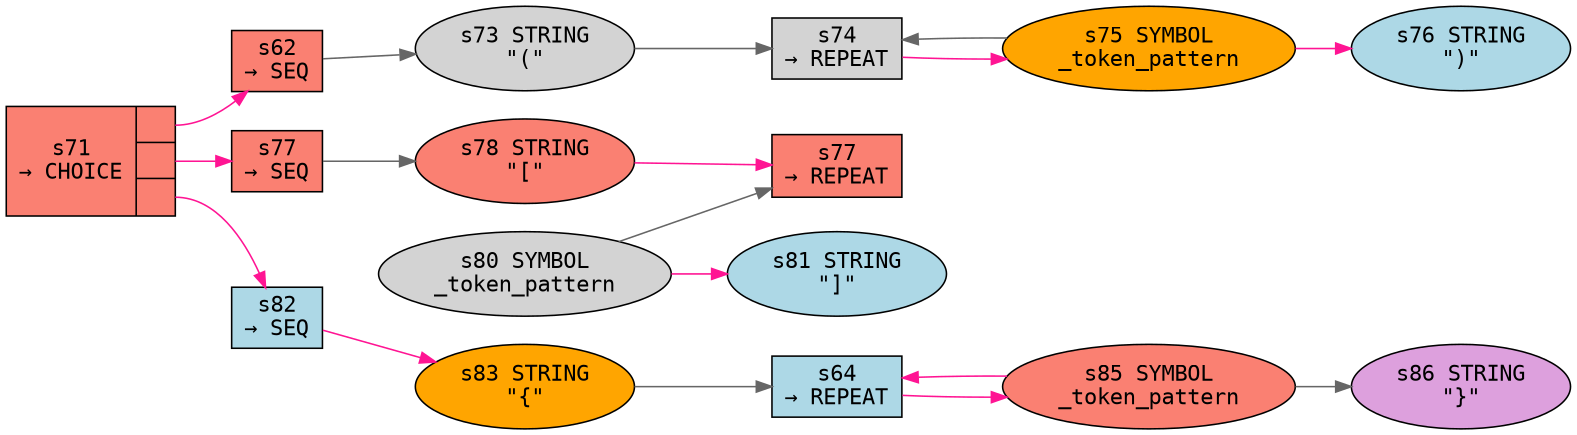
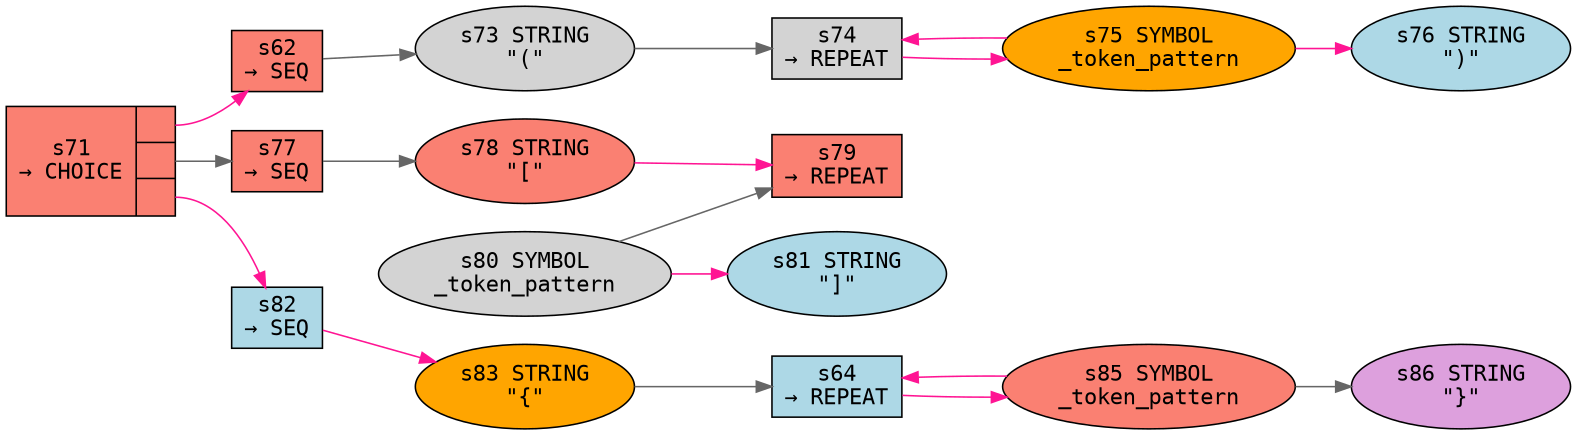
  digraph {
    fontname="DejaVu Sans Mono"
    rankdir=LR
    node [fillcolor=salmon fontname="DejaVu Sans Mono" style=filled]
    edge [color=deeppink fontname="DejaVu Sans Mono"]
    n1 [fixedsize=false label="{s71\n&rarr; CHOICE|{<p0>|<p1>|<p2>}}" peripheries=1 shape=record]
    n2 [fixedsize=false label="s62\n&rarr; SEQ" peripheries=1 shape=record]
    n3 [fixedsize=false label="s77\n&rarr; SEQ" peripheries=1 shape=record]
    n4 [fillcolor=lightblue fixedsize=false label="s82\n&rarr; SEQ" peripheries=1 shape=record]
    n5 [fillcolor=lightgrey label="s73 STRING\n\"(\""]
    n6 [label="s78 STRING\n\"[\""]
    n7 [fillcolor=orange label="s83 STRING\n\"{\""]
    n8 [fillcolor=lightgrey fixedsize=false label="s74\n&rarr; REPEAT" peripheries=1 shape=record]
    n9 [fillcolor=orange label="s75 SYMBOL\n_token_pattern"]
    n10 [fillcolor=lightblue label="s76 STRING\n\")\""]
-   n11 [fixedsize=false label="s77\n&rarr; REPEAT" peripheries=1 shape=record]
+   n11 [fixedsize=false label="s79\n&rarr; REPEAT" peripheries=1 shape=record]
    n12 [fillcolor=lightgrey label="s80 SYMBOL\n_token_pattern"]
    n13 [fillcolor=lightblue label="s81 STRING\n\"]\""]
    n14 [fillcolor=lightblue fixedsize=false label="s64\n&rarr; REPEAT" peripheries=1 shape=record]
    n15 [label="s85 SYMBOL\n_token_pattern"]
    n16 [fillcolor=plum label="s86 STRING\n\"}\""]
    n1 -> n2 [tailport=p0]
-   n1 -> n3 [tailport=p1]
+   n1 -> n3 [color=gray40 tailport=p1]
    n1 -> n4 [tailport=p2]
    n2 -> n5 [color=gray40]
    n3 -> n6 [color=gray40]
    n4 -> n7
    n5 -> n8 [color=gray40]
    n6 -> n11
    n7 -> n14 [color=gray40]
    n8 -> n9
-   n9 -> n8 [color=gray40]
+   n9 -> n8
    n9 -> n10
    n12 -> n11 [color=gray40]
    n12 -> n13
    n14 -> n15
    n15 -> n14
    n15 -> n16 [color=gray40]
  }
